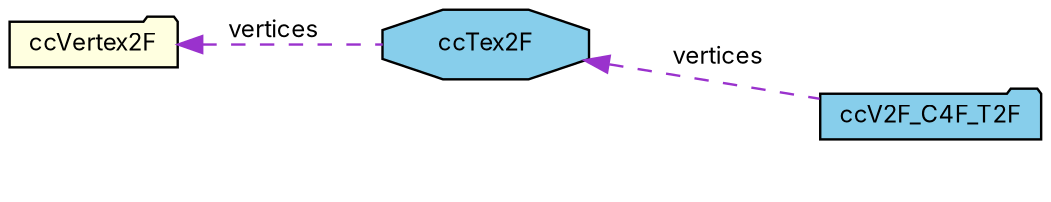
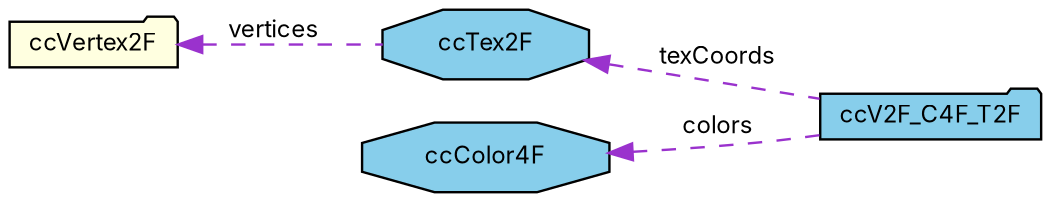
  digraph {
    fontname=Inter
    rankdir=LR
    node [color=black fillcolor=skyblue fontname=Inter fontsize=10 shape=folder style=filled]
    edge [color=darkorchid3 dir=back fontname=Inter fontsize=10 labelfontname=FreeSans labelfontsize=10 style=dashed]
    n1 [fontcolor=black height=0.2 label=ccV2F_C4F_T2F width=0.4]
    n2 [fillcolor=lightyellow height=0.2 label=ccVertex2F width=0.4]
    n3 [height=0.2 label=ccTex2F shape=octagon width=0.4]
+   n4 [height=0.2 label=ccColor4F shape=octagon width=0.4]
    n2 -> n3 [label=" vertices"]
-   n3 -> n1 [label=" vertices"]
+   n3 -> n1 [label=" texCoords"]
+   n4 -> n1 [label=" colors"]
  }
